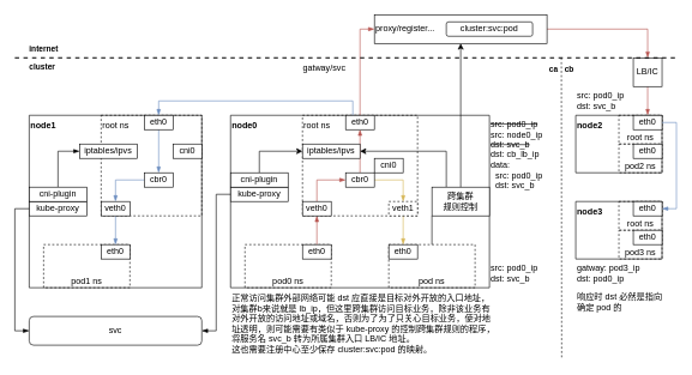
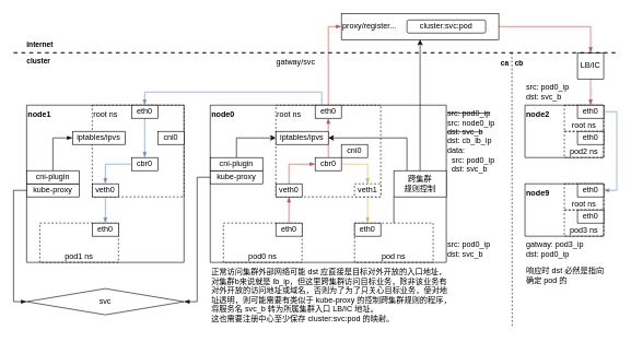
  <mxCell id="0" />
  <mxCell id="1" parent="0" />
  <mxCell id="2" value="node1" style="swimlane;startSize=0;verticalAlign=top;align=left;" parent="1" vertex="1"><mxGeometry x="40" y="160" width="240" height="240" as="geometry" /></mxCell>
  <mxCell id="3" value="pod1 ns" style="rounded=0;whiteSpace=wrap;html=1;verticalAlign=bottom;fillColor=none;dashed=1;" parent="2" vertex="1"><mxGeometry x="20" y="180" width="120" height="60" as="geometry" /></mxCell>
  <mxCell id="4" value="eth0" style="rounded=0;whiteSpace=wrap;html=1;" parent="2" vertex="1"><mxGeometry x="100" y="180" width="40" height="20" as="geometry" /></mxCell>
  <mxCell id="5" value="root ns" style="rounded=0;whiteSpace=wrap;html=1;verticalAlign=top;fillColor=none;dashed=1;align=left;" parent="2" vertex="1"><mxGeometry x="100" width="140" height="140" as="geometry" /></mxCell>
  <mxCell id="6" style="edgeStyle=orthogonalEdgeStyle;rounded=0;orthogonalLoop=1;jettySize=auto;html=1;exitX=0.5;exitY=1;exitDx=0;exitDy=0;endArrow=blockThin;endFill=1;fillColor=#dae8fc;strokeColor=#6c8ebf;" parent="2" source="7" target="11" edge="1"><mxGeometry relative="1" as="geometry" /></mxCell>
  <mxCell id="7" value="eth0" style="rounded=0;whiteSpace=wrap;html=1;" parent="2" vertex="1"><mxGeometry x="160" width="40" height="20" as="geometry" /></mxCell>
  <mxCell id="8" style="edgeStyle=orthogonalEdgeStyle;rounded=0;orthogonalLoop=1;jettySize=auto;html=1;exitX=0.5;exitY=1;exitDx=0;exitDy=0;entryX=0.5;entryY=0;entryDx=0;entryDy=0;endArrow=blockThin;endFill=1;fillColor=#dae8fc;strokeColor=#6c8ebf;" parent="2" source="9" target="4" edge="1"><mxGeometry relative="1" as="geometry" /></mxCell>
  <mxCell id="9" value="veth0" style="rounded=0;whiteSpace=wrap;html=1;" parent="2" vertex="1"><mxGeometry x="100" y="120" width="40" height="20" as="geometry" /></mxCell>
  <mxCell id="10" style="edgeStyle=orthogonalEdgeStyle;rounded=0;orthogonalLoop=1;jettySize=auto;html=1;exitX=0;exitY=0.5;exitDx=0;exitDy=0;entryX=0.5;entryY=0;entryDx=0;entryDy=0;endArrow=blockThin;endFill=1;fillColor=#dae8fc;strokeColor=#6c8ebf;" parent="2" source="11" target="9" edge="1"><mxGeometry relative="1" as="geometry" /></mxCell>
  <mxCell id="11" value="cbr0" style="rounded=0;whiteSpace=wrap;html=1;" parent="2" vertex="1"><mxGeometry x="160" y="80" width="40" height="20" as="geometry" /></mxCell>
  <mxCell id="12" value="iptables/ipvs" style="rounded=0;whiteSpace=wrap;html=1;fillColor=default;" parent="2" vertex="1"><mxGeometry x="70" y="40" width="80" height="20" as="geometry" /></mxCell>
  <mxCell id="13" value="kube-proxy" style="rounded=0;whiteSpace=wrap;html=1;fillColor=default;" parent="2" vertex="1"><mxGeometry y="120" width="80" height="20" as="geometry" /></mxCell>
  <mxCell id="14" style="edgeStyle=orthogonalEdgeStyle;rounded=0;orthogonalLoop=1;jettySize=auto;html=1;entryX=0;entryY=0.5;entryDx=0;entryDy=0;endArrow=blockThin;endFill=1;" parent="2" source="15" target="12" edge="1"><mxGeometry relative="1" as="geometry" /></mxCell>
  <mxCell id="15" value="cni-plugin" style="rounded=0;whiteSpace=wrap;html=1;fillColor=default;" parent="2" vertex="1"><mxGeometry y="100" width="80" height="20" as="geometry" /></mxCell>
  <mxCell id="16" value="cni0" style="rounded=0;whiteSpace=wrap;html=1;" parent="2" vertex="1"><mxGeometry x="200" y="40" width="40" height="20" as="geometry" /></mxCell>
  <mxCell id="17" value="node0" style="swimlane;startSize=0;verticalAlign=top;align=left;" parent="1" vertex="1"><mxGeometry x="320" y="160" width="360" height="240" as="geometry" /></mxCell>
  <mxCell id="18" value="pod0 ns" style="rounded=0;whiteSpace=wrap;html=1;verticalAlign=bottom;fillColor=none;dashed=1;" parent="17" vertex="1"><mxGeometry x="20" y="180" width="120" height="60" as="geometry" /></mxCell>
  <mxCell id="19" style="edgeStyle=orthogonalEdgeStyle;rounded=0;orthogonalLoop=1;jettySize=auto;html=1;entryX=0.5;entryY=1;entryDx=0;entryDy=0;endArrow=blockThin;endFill=1;fillColor=#f8cecc;strokeColor=#b85450;" parent="17" source="20" target="27" edge="1"><mxGeometry relative="1" as="geometry" /></mxCell>
  <mxCell id="20" value="eth0" style="rounded=0;whiteSpace=wrap;html=1;" parent="17" vertex="1"><mxGeometry x="100" y="180" width="40" height="20" as="geometry" /></mxCell>
  <mxCell id="21" style="edgeStyle=orthogonalEdgeStyle;rounded=0;orthogonalLoop=1;jettySize=auto;html=1;exitX=0.5;exitY=0;exitDx=0;exitDy=0;entryX=0;entryY=1;entryDx=0;entryDy=0;endArrow=none;" edge="1" parent="17" source="22" target="39"><mxGeometry relative="1" as="geometry" /></mxCell>
  <mxCell id="22" value="pod ns" style="rounded=0;whiteSpace=wrap;html=1;verticalAlign=bottom;fillColor=none;dashed=1;" parent="17" vertex="1"><mxGeometry x="220" y="180" width="120" height="60" as="geometry" /></mxCell>
  <mxCell id="23" value="eth0" style="rounded=0;whiteSpace=wrap;html=1;" parent="17" vertex="1"><mxGeometry x="220" y="180" width="40" height="20" as="geometry" /></mxCell>
  <mxCell id="24" value="root ns" style="rounded=0;whiteSpace=wrap;html=1;verticalAlign=top;fillColor=none;dashed=1;align=left;" parent="17" vertex="1"><mxGeometry x="100" width="160" height="140" as="geometry" /></mxCell>
  <mxCell id="25" value="eth0" style="rounded=0;whiteSpace=wrap;html=1;" parent="17" vertex="1"><mxGeometry x="160" width="40" height="20" as="geometry" /></mxCell>
  <mxCell id="26" style="edgeStyle=orthogonalEdgeStyle;rounded=0;orthogonalLoop=1;jettySize=auto;html=1;exitX=0.5;exitY=0;exitDx=0;exitDy=0;entryX=0;entryY=0.5;entryDx=0;entryDy=0;endArrow=blockThin;endFill=1;fillColor=#f8cecc;strokeColor=#b85450;" parent="17" source="27" target="32" edge="1"><mxGeometry relative="1" as="geometry" /></mxCell>
  <mxCell id="27" value="veth0" style="rounded=0;whiteSpace=wrap;html=1;" parent="17" vertex="1"><mxGeometry x="100" y="120" width="40" height="20" as="geometry" /></mxCell>
  <mxCell id="28" value="" style="edgeStyle=orthogonalEdgeStyle;rounded=0;orthogonalLoop=1;jettySize=auto;html=1;endArrow=blockThin;endFill=1;fillColor=#fff2cc;strokeColor=#d6b656;" parent="17" source="29" target="23" edge="1"><mxGeometry relative="1" as="geometry" /></mxCell>
  <mxCell id="29" value="veth1" style="rounded=0;whiteSpace=wrap;html=1;dashed=1;" parent="17" vertex="1"><mxGeometry x="220" y="120" width="40" height="20" as="geometry" /></mxCell>
  <mxCell id="30" style="edgeStyle=orthogonalEdgeStyle;rounded=0;orthogonalLoop=1;jettySize=auto;html=1;exitX=1;exitY=0.5;exitDx=0;exitDy=0;entryX=0.5;entryY=0;entryDx=0;entryDy=0;endArrow=blockThin;endFill=1;fillColor=#fff2cc;strokeColor=#d6b656;" parent="17" source="32" target="29" edge="1"><mxGeometry relative="1" as="geometry" /></mxCell>
  <mxCell id="31" style="edgeStyle=orthogonalEdgeStyle;rounded=0;orthogonalLoop=1;jettySize=auto;html=1;entryX=0.5;entryY=1;entryDx=0;entryDy=0;endArrow=blockThin;endFill=1;fillColor=#f8cecc;strokeColor=#b85450;" parent="17" source="32" target="25" edge="1"><mxGeometry relative="1" as="geometry" /></mxCell>
  <mxCell id="32" value="cbr0" style="rounded=0;whiteSpace=wrap;html=1;" parent="17" vertex="1"><mxGeometry x="160" y="80" width="40" height="20" as="geometry" /></mxCell>
  <mxCell id="33" value="iptables/ipvs" style="rounded=0;whiteSpace=wrap;html=1;fillColor=default;" parent="17" vertex="1"><mxGeometry x="100" y="40" width="80" height="20" as="geometry" /></mxCell>
  <mxCell id="34" value="kube-proxy" style="rounded=0;whiteSpace=wrap;html=1;fillColor=default;" parent="17" vertex="1"><mxGeometry y="100" width="80" height="20" as="geometry" /></mxCell>
  <mxCell id="35" style="edgeStyle=orthogonalEdgeStyle;rounded=0;orthogonalLoop=1;jettySize=auto;html=1;exitX=0.5;exitY=0;exitDx=0;exitDy=0;entryX=0;entryY=0.5;entryDx=0;entryDy=0;" edge="1" parent="17" source="36" target="33"><mxGeometry relative="1" as="geometry" /></mxCell>
  <mxCell id="36" value="cni-plugin" style="rounded=0;whiteSpace=wrap;html=1;fillColor=default;" parent="17" vertex="1"><mxGeometry y="80" width="80" height="20" as="geometry" /></mxCell>
  <mxCell id="37" value="cni0" style="rounded=0;whiteSpace=wrap;html=1;" parent="17" vertex="1"><mxGeometry x="200" y="60" width="40" height="20" as="geometry" /></mxCell>
  <mxCell id="38" style="edgeStyle=orthogonalEdgeStyle;rounded=0;orthogonalLoop=1;jettySize=auto;html=1;exitX=0.25;exitY=0;exitDx=0;exitDy=0;entryX=1;entryY=0.5;entryDx=0;entryDy=0;" edge="1" parent="17" source="39" target="33"><mxGeometry relative="1" as="geometry" /></mxCell>
  <mxCell id="39" value="跨集群&lt;br&gt;规则控制" style="rounded=0;whiteSpace=wrap;html=1;fillColor=default;" vertex="1" parent="17"><mxGeometry x="280" y="100" width="80" height="40" as="geometry" /></mxCell>
  <mxCell id="40" style="edgeStyle=orthogonalEdgeStyle;rounded=0;orthogonalLoop=1;jettySize=auto;html=1;exitX=0.25;exitY=0;exitDx=0;exitDy=0;entryX=0.5;entryY=0;entryDx=0;entryDy=0;endArrow=blockThin;endFill=1;fillColor=#dae8fc;strokeColor=#6c8ebf;" parent="1" source="25" target="7" edge="1"><mxGeometry relative="1" as="geometry" /></mxCell>
- <mxCell id="41" value="svc" style="rounded=1;whiteSpace=wrap;html=1;fillColor=default;" parent="1" vertex="1"><mxGeometry x="40" y="440" width="240" height="40" as="geometry" /></mxCell>
+ <mxCell id="41" value="svc" style="rhombus;whiteSpace=wrap;html=1;fillColor=default;" parent="1" vertex="1"><mxGeometry x="40" y="440" width="240" height="40" as="geometry" /></mxCell>
  <mxCell id="42" style="edgeStyle=orthogonalEdgeStyle;rounded=0;orthogonalLoop=1;jettySize=auto;html=1;endArrow=blockThin;endFill=1;entryX=1;entryY=0.5;entryDx=0;entryDy=0;exitX=0;exitY=0.5;exitDx=0;exitDy=0;" parent="1" source="34" target="41" edge="1"><mxGeometry relative="1" as="geometry"><mxPoint x="300" y="460" as="targetPoint" /></mxGeometry></mxCell>
  <mxCell id="43" style="edgeStyle=orthogonalEdgeStyle;rounded=0;orthogonalLoop=1;jettySize=auto;html=1;exitX=0;exitY=0.5;exitDx=0;exitDy=0;entryX=0;entryY=0.5;entryDx=0;entryDy=0;endArrow=blockThin;endFill=1;" parent="1" source="13" target="41" edge="1"><mxGeometry relative="1" as="geometry" /></mxCell>
  <mxCell id="44" style="edgeStyle=orthogonalEdgeStyle;rounded=0;orthogonalLoop=1;jettySize=auto;html=1;exitX=1;exitY=0.5;exitDx=0;exitDy=0;entryX=0.5;entryY=0;entryDx=0;entryDy=0;endArrow=blockThin;endFill=1;fillColor=#f8cecc;strokeColor=#b85450;" parent="1" source="45" target="48" edge="1"><mxGeometry relative="1" as="geometry" /></mxCell>
  <mxCell id="45" value="proxy/register..." style="rounded=0;whiteSpace=wrap;html=1;fillColor=default;align=left;" parent="1" vertex="1"><mxGeometry x="520" y="20" width="240" height="40" as="geometry" /></mxCell>
  <mxCell id="46" style="edgeStyle=orthogonalEdgeStyle;rounded=0;orthogonalLoop=1;jettySize=auto;html=1;exitX=0.5;exitY=0;exitDx=0;exitDy=0;entryX=0;entryY=0.5;entryDx=0;entryDy=0;endArrow=blockThin;endFill=1;fillColor=#f8cecc;strokeColor=#b85450;" parent="1" source="25" target="45" edge="1"><mxGeometry relative="1" as="geometry" /></mxCell>
  <mxCell id="47" style="edgeStyle=orthogonalEdgeStyle;rounded=0;orthogonalLoop=1;jettySize=auto;html=1;exitX=0.5;exitY=1;exitDx=0;exitDy=0;entryX=0.5;entryY=0;entryDx=0;entryDy=0;strokeWidth=1;endArrow=blockThin;endFill=1;fillColor=#f8cecc;strokeColor=#b85450;" parent="1" source="48" target="53" edge="1"><mxGeometry relative="1" as="geometry"><mxPoint x="870" y="180" as="targetPoint" /></mxGeometry></mxCell>
  <mxCell id="48" value="LB/IC" style="rounded=0;whiteSpace=wrap;html=1;fillColor=default;" parent="1" vertex="1"><mxGeometry x="880" y="80" width="40" height="40" as="geometry" /></mxCell>
  <mxCell id="49" value="&lt;div style=&quot;text-align: left;&quot;&gt;&lt;b&gt;internet&lt;/b&gt;&lt;/div&gt;&lt;div style=&quot;text-align: left;&quot;&gt;&lt;b&gt;&lt;br&gt;&lt;/b&gt;&lt;/div&gt;&lt;div style=&quot;text-align: left;&quot;&gt;&lt;b&gt;cluster&lt;/b&gt;&lt;/div&gt;" style="endArrow=none;dashed=1;html=1;rounded=0;strokeWidth=2;labelBackgroundColor=none;" parent="1" edge="1"><mxGeometry x="-0.913" width="50" height="50" relative="1" as="geometry"><mxPoint x="20" y="80" as="sourcePoint" /><mxPoint x="940" y="80" as="targetPoint" /><mxPoint as="offset" /></mxGeometry></mxCell>
  <mxCell id="50" value="&lt;div style=&quot;&quot;&gt;&lt;b&gt;ca&amp;nbsp; &amp;nbsp;cb&lt;/b&gt;&lt;/div&gt;" style="endArrow=none;dashed=1;html=1;rounded=0;strokeWidth=1;labelBackgroundColor=none;align=center;" parent="1" edge="1"><mxGeometry x="-0.923" width="50" height="50" relative="1" as="geometry"><mxPoint x="780" y="80" as="sourcePoint" /><mxPoint x="780.43" y="500" as="targetPoint" /><mxPoint as="offset" /></mxGeometry></mxCell>
  <mxCell id="51" value="node2" style="swimlane;startSize=0;verticalAlign=top;fillColor=default;align=left;" parent="1" vertex="1"><mxGeometry x="800" y="160" width="120" height="80" as="geometry" /></mxCell>
  <mxCell id="52" value="root ns" style="rounded=0;whiteSpace=wrap;html=1;verticalAlign=bottom;fillColor=none;dashed=1;align=center;" parent="51" vertex="1"><mxGeometry x="60" width="60" height="40" as="geometry" /></mxCell>
  <mxCell id="53" value="eth0" style="rounded=0;whiteSpace=wrap;html=1;" parent="51" vertex="1"><mxGeometry x="80" width="40" height="20" as="geometry" /></mxCell>
  <mxCell id="54" value="pod2 ns" style="rounded=0;whiteSpace=wrap;html=1;verticalAlign=bottom;fillColor=none;dashed=1;align=center;" vertex="1" parent="51"><mxGeometry x="60" y="40" width="60" height="40" as="geometry" /></mxCell>
  <mxCell id="55" value="eth0" style="rounded=0;whiteSpace=wrap;html=1;" vertex="1" parent="51"><mxGeometry x="80" y="40" width="40" height="20" as="geometry" /></mxCell>
- <mxCell id="56" value="node3" style="swimlane;startSize=0;verticalAlign=top;fillColor=default;align=left;" parent="1" vertex="1"><mxGeometry x="800" y="280" width="120" height="80" as="geometry" /></mxCell>
+ <mxCell id="56" value="node9" style="swimlane;startSize=0;verticalAlign=top;fillColor=default;align=left;" parent="1" vertex="1"><mxGeometry x="800" y="280" width="120" height="80" as="geometry" /></mxCell>
  <mxCell id="57" value="root ns" style="rounded=0;whiteSpace=wrap;html=1;verticalAlign=bottom;fillColor=none;dashed=1;align=center;" parent="56" vertex="1"><mxGeometry x="60" width="60" height="40" as="geometry" /></mxCell>
  <mxCell id="58" value="eth0" style="rounded=0;whiteSpace=wrap;html=1;" parent="56" vertex="1"><mxGeometry x="80" width="40" height="20" as="geometry" /></mxCell>
  <mxCell id="59" value="pod3 ns" style="rounded=0;whiteSpace=wrap;html=1;verticalAlign=bottom;fillColor=none;dashed=1;align=center;" vertex="1" parent="56"><mxGeometry x="60" y="40" width="60" height="40" as="geometry" /></mxCell>
  <mxCell id="60" value="eth0" style="rounded=0;whiteSpace=wrap;html=1;" vertex="1" parent="56"><mxGeometry x="80" y="40" width="40" height="20" as="geometry" /></mxCell>
  <mxCell id="61" style="edgeStyle=orthogonalEdgeStyle;rounded=0;orthogonalLoop=1;jettySize=auto;html=1;exitX=1;exitY=0.5;exitDx=0;exitDy=0;entryX=1;entryY=0.5;entryDx=0;entryDy=0;strokeWidth=1;endArrow=blockThin;endFill=1;fillColor=#dae8fc;strokeColor=#6c8ebf;" parent="1" source="53" target="58" edge="1"><mxGeometry relative="1" as="geometry"><Array as="points"><mxPoint x="940" y="170" /><mxPoint x="940" y="290" /></Array></mxGeometry></mxCell>
  <mxCell id="62" value="gatway: pod3_ip&lt;br&gt;&lt;div style=&quot;&quot;&gt;&lt;span style=&quot;background-color: initial;&quot;&gt;dst: pod0_ip&lt;br&gt;&lt;/span&gt;&lt;/div&gt;" style="text;html=1;align=left;verticalAlign=middle;resizable=0;points=[];autosize=1;strokeColor=none;fillColor=none;" vertex="1" parent="1"><mxGeometry x="800" y="360" width="90" height="40" as="geometry" /></mxCell>
  <mxCell id="63" value="&lt;span style=&quot;&quot;&gt;&#09;&lt;/span&gt;正常访问集群外部网络可能 dst 应直接是目标对外开放的入口地址，&lt;br&gt;对集群b来说就是 lb_ip，但这里跨集群访问目标业务，除非该业务有&lt;br&gt;对外开放的访问地址或域名，否则为了为了只关心目标业务，使对地&lt;br&gt;址透明，则可能需要有类似于 kube-proxy 的控制跨集群规则的程序，&lt;br&gt;将服务名 svc_b 转为所属集群入口 LB/IC 地址。&lt;br&gt;&lt;span style=&quot;text-align: center;&quot;&gt;&lt;span style=&quot;&quot;&gt;&#09;&lt;/span&gt;这也需要注册中心至少保存&amp;nbsp;&lt;/span&gt;&lt;span style=&quot;text-align: center;&quot;&gt;cluster:svc:pod&lt;/span&gt;&lt;span style=&quot;text-align: center;&quot;&gt;&amp;nbsp;的映射。&lt;/span&gt;" style="text;html=1;align=left;verticalAlign=middle;resizable=0;points=[];autosize=1;strokeColor=none;fillColor=none;" vertex="1" parent="1"><mxGeometry x="320" y="400" width="390" height="100" as="geometry" /></mxCell>
  <mxCell id="64" value="src: pod0_ip&lt;br&gt;&lt;div style=&quot;&quot;&gt;&lt;span style=&quot;background-color: initial;&quot;&gt;dst: svc_b&lt;/span&gt;&lt;/div&gt;" style="text;html=1;align=left;verticalAlign=middle;resizable=0;points=[];autosize=1;strokeColor=none;fillColor=none;" parent="1" vertex="1"><mxGeometry x="680" y="360" width="90" height="40" as="geometry" /></mxCell>
  <mxCell id="65" value="&lt;strike&gt;src: pod0_ip&lt;/strike&gt;&lt;br&gt;src: node0_ip&lt;br&gt;&lt;strike&gt;dst: svc_b&lt;/strike&gt;&lt;br&gt;&lt;div style=&quot;&quot;&gt;&lt;span style=&quot;background-color: initial;&quot;&gt;dst: cb_lb_ip&lt;/span&gt;&lt;/div&gt;&lt;div style=&quot;&quot;&gt;&lt;span style=&quot;background-color: initial;&quot;&gt;data:&lt;/span&gt;&lt;/div&gt;&lt;div style=&quot;&quot;&gt;&lt;span style=&quot;background-color: initial;&quot;&gt;&amp;nbsp; src: pod0_ip&lt;/span&gt;&lt;span style=&quot;background-color: initial;&quot;&gt;&amp;nbsp;&amp;nbsp;&lt;/span&gt;&lt;/div&gt;&amp;nbsp; dst: svc_b" style="text;html=1;align=left;verticalAlign=middle;resizable=0;points=[];autosize=1;strokeColor=none;fillColor=none;" vertex="1" parent="1"><mxGeometry x="680" y="160" width="100" height="110" as="geometry" /></mxCell>
  <mxCell id="66" value="响应时 dst 必然是指向&lt;br&gt;确定 pod 的" style="text;html=1;align=left;verticalAlign=middle;resizable=0;points=[];autosize=1;strokeColor=none;fillColor=none;" vertex="1" parent="1"><mxGeometry x="800" y="400" width="140" height="40" as="geometry" /></mxCell>
  <mxCell id="67" value="src: pod0_ip&lt;br&gt;&lt;div style=&quot;&quot;&gt;&lt;span style=&quot;background-color: initial;&quot;&gt;dst: svc_b&lt;/span&gt;&lt;/div&gt;" style="text;html=1;align=left;verticalAlign=middle;resizable=0;points=[];autosize=1;strokeColor=none;fillColor=none;" vertex="1" parent="1"><mxGeometry x="800" y="120" width="90" height="40" as="geometry" /></mxCell>
  <mxCell id="68" value="cluster:svc:pod" style="rounded=1;whiteSpace=wrap;html=1;" vertex="1" parent="1"><mxGeometry x="620" y="30" width="120" height="20" as="geometry" /></mxCell>
  <mxCell id="69" style="edgeStyle=orthogonalEdgeStyle;rounded=0;orthogonalLoop=1;jettySize=auto;html=1;exitX=0.5;exitY=0;exitDx=0;exitDy=0;" edge="1" parent="1" source="39" target="45"><mxGeometry relative="1" as="geometry" /></mxCell>
  <mxCell id="70" value="gatway/svc" style="text;html=1;align=center;verticalAlign=middle;resizable=0;points=[];autosize=1;strokeColor=none;fillColor=none;" vertex="1" parent="1"><mxGeometry x="400" y="80" width="100" height="30" as="geometry" /></mxCell>
